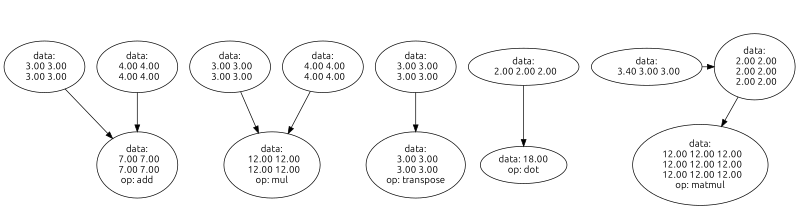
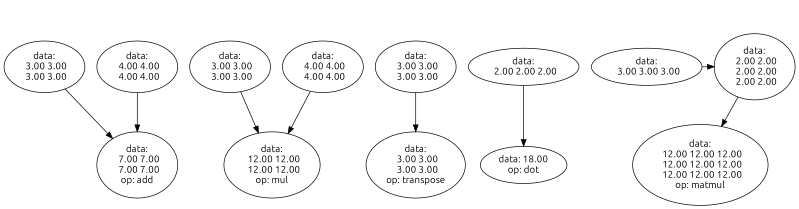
  digraph {
    fontname=Ubuntu
    node [fontname=Ubuntu]
    edge [fontname=Ubuntu style=invis]
    n1 [label="data:\n  3.00 3.00\n  3.00 3.00"]
    n2 [label="data:\n  4.00 4.00\n  4.00 4.00"]
    n3 [label="data:\n  3.00 3.00\n  3.00 3.00"]
    n4 [label="data:\n  4.00 4.00\n  4.00 4.00"]
    n5 [label="data:\n  3.00 3.00\n  3.00 3.00"]
    n6 [label="data:\n  2.00 2.00 2.00"]
-   n7 [label="data:\n  3.40 3.00 3.00"]
+   n7 [label="data:\n  3.00 3.00 3.00"]
    n8 [label="data:\n  2.00 2.00\n  2.00 2.00\n  2.00 2.00"]
    n9 [label="data:\n  7.00 7.00\n  7.00 7.00\nop: add"]
    n10 [label="data:\n  12.00 12.00\n  12.00 12.00\nop: mul"]
    n11 [label="data:\n  3.00 3.00\n  3.00 3.00\nop: transpose"]
    n12 [label="data: 18.00\nop: dot"]
    n13 [label="data:\n  12.00 12.00 12.00\n  12.00 12.00 12.00\n  12.00 12.00 12.00\nop: matmul"]
    subgraph sub_1 {
      rank=same
      n1
      n2
      n3
      n4
      n5
      n6
      n7
      n8
    }
    subgraph sub_2 {
      rank=same
      n9
      n10
      n11
      n12
      n13
    }
    n1 -> n3
    n1 -> n9 [style=""]
    n2 -> n4
    n2 -> n9 [style=""]
    n3 -> n5
    n3 -> n10 [style=""]
    n4 -> n7
    n4 -> n10 [style=""]
    n5 -> n6
    n5 -> n11 [style=""]
    n6 -> n8
    n6 -> n12 [style=""]
    n7 -> n8 [style=""]
    n8 -> n13 [style=""]
    n9 -> n10
    n10 -> n11
    n11 -> n12
    n12 -> n13
  }
